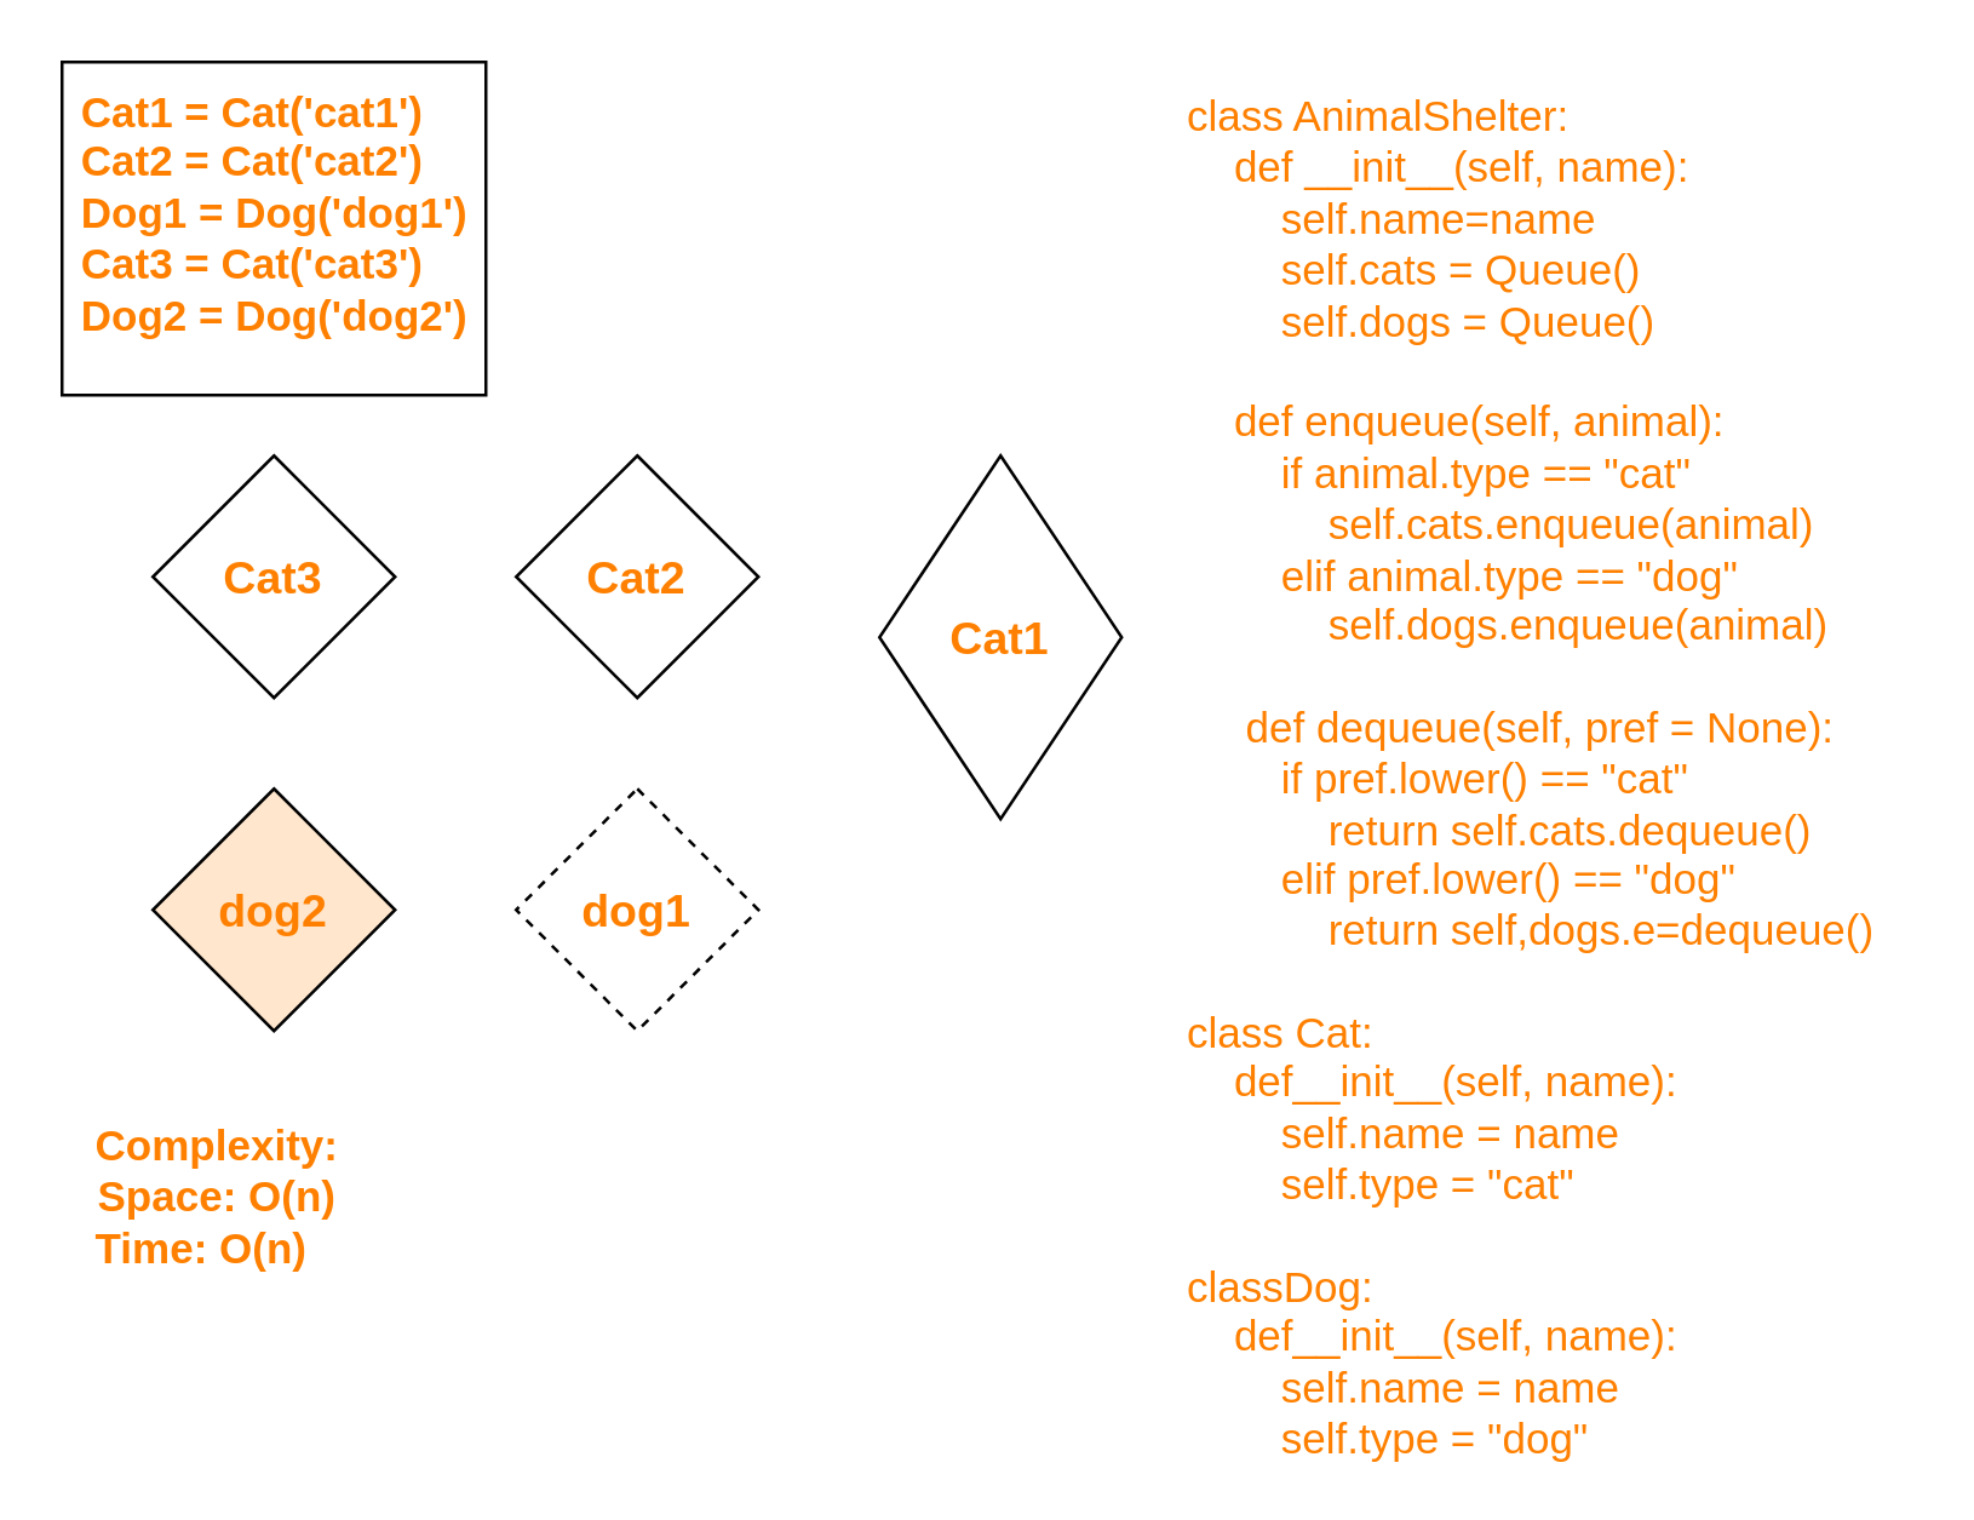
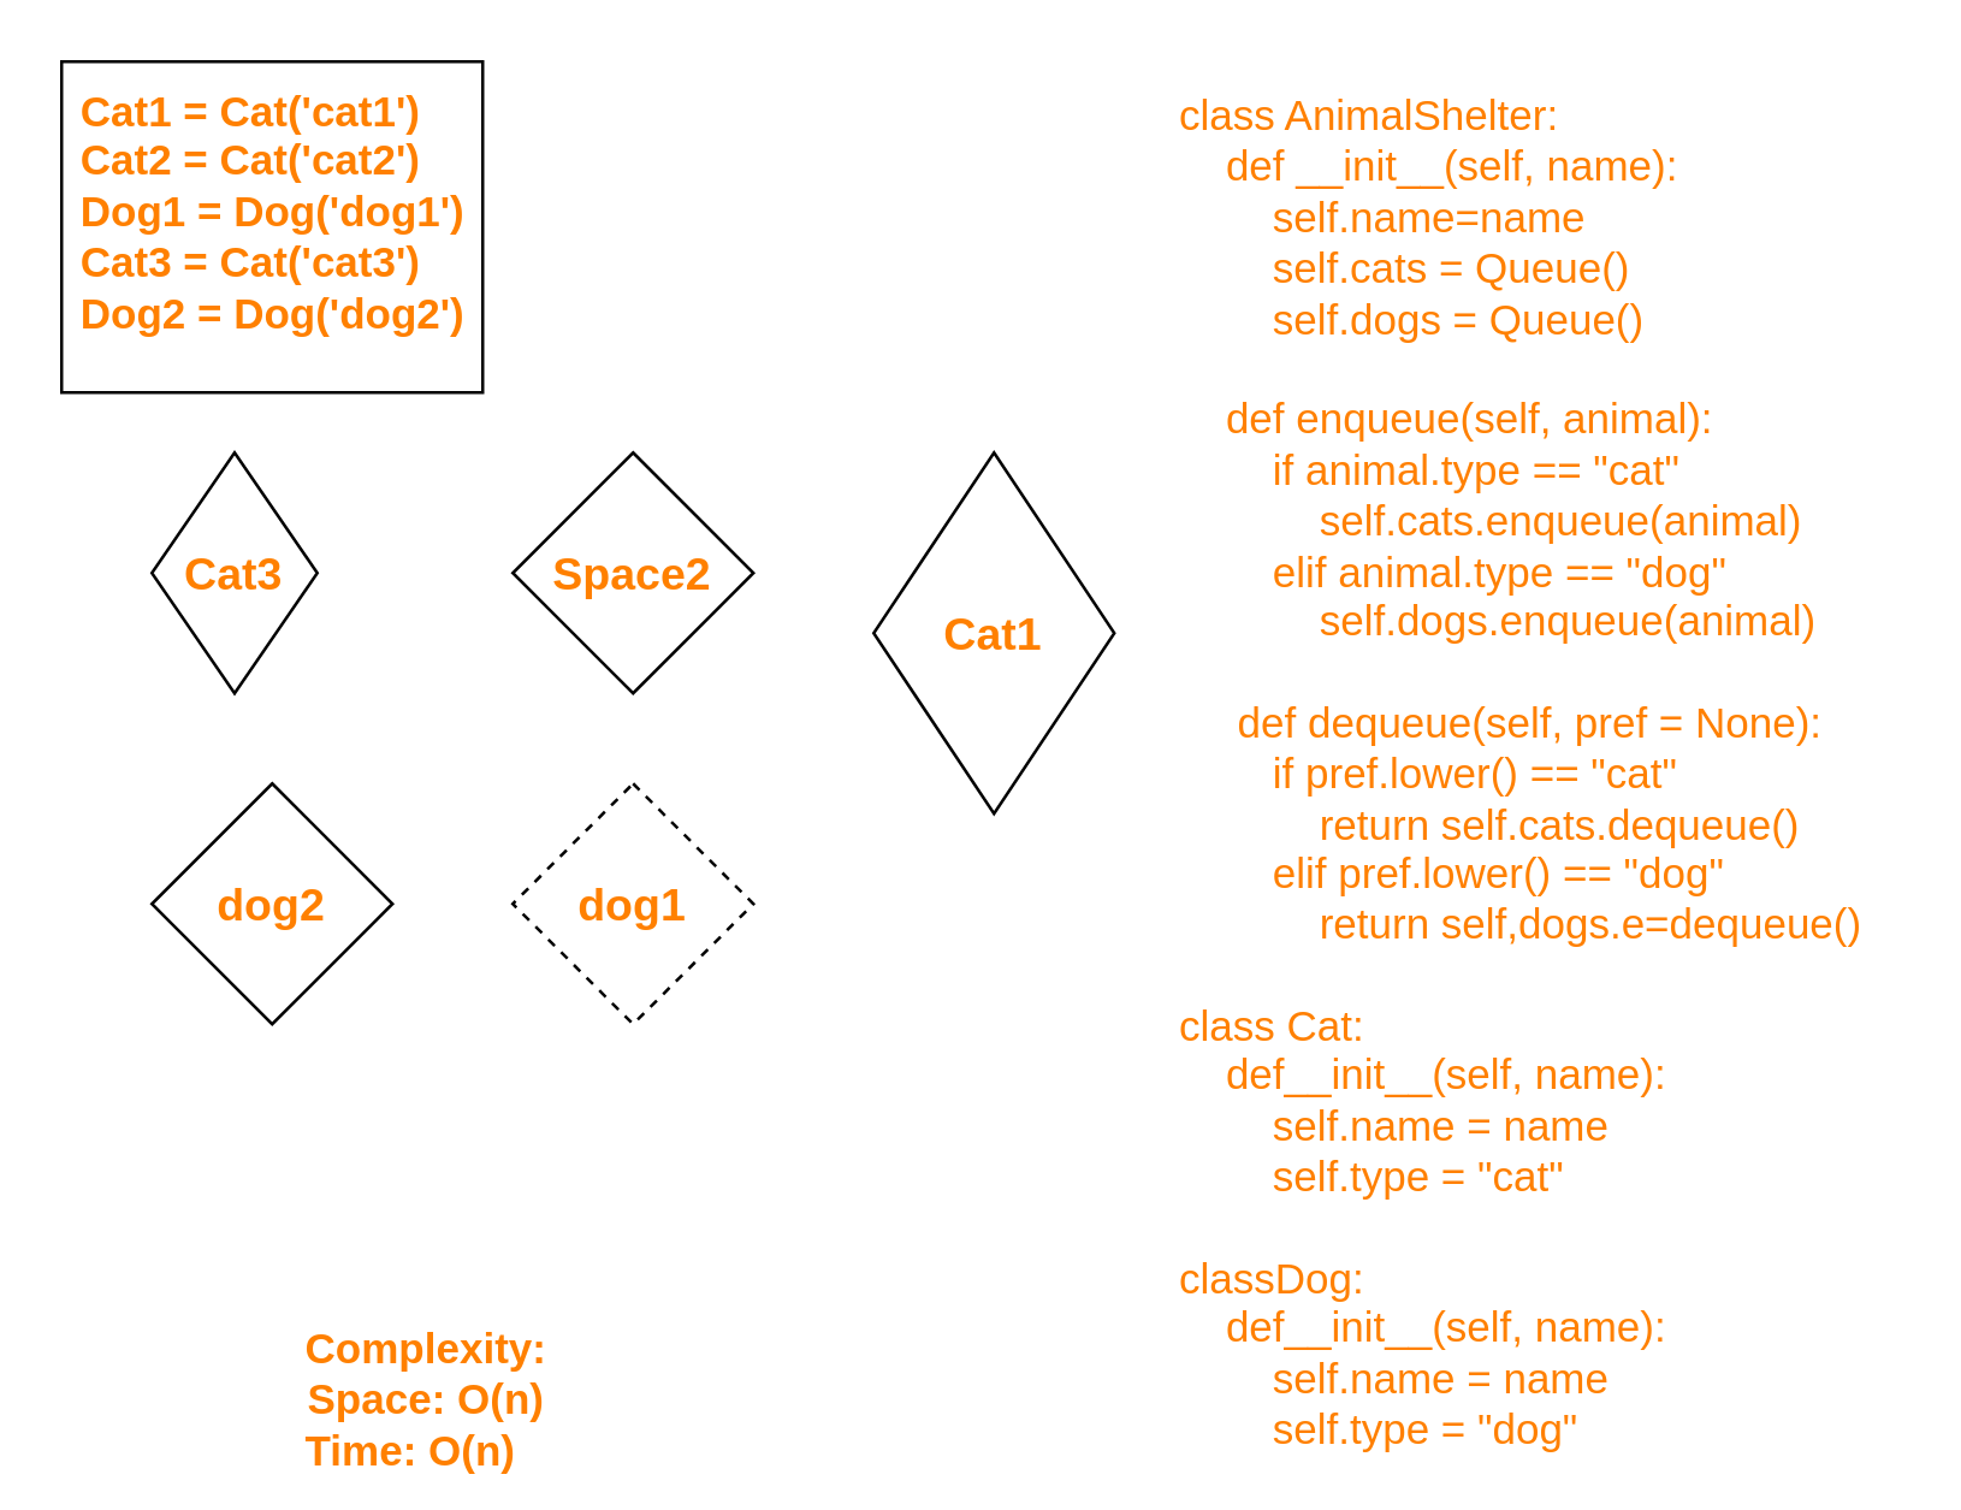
  <mxCell id="0" />
  <mxCell id="1" parent="0" />
  <mxCell id="2" value="" style="whiteSpace=wrap;html=1;" vertex="1" parent="1"><mxGeometry x="20" y="20" width="140" height="110" as="geometry" /></mxCell>
  <mxCell id="3" value="&lt;div style=&quot;text-align: left ; font-size: 14px&quot;&gt;&lt;span style=&quot;color: rgb(255 , 128 , 0)&quot;&gt;&lt;font style=&quot;font-size: 14px&quot;&gt;&lt;b&gt;Cat1 = Cat('cat1')&lt;/b&gt;&lt;/font&gt;&lt;/span&gt;&lt;/div&gt;&lt;font color=&quot;#ff8000&quot; style=&quot;font-size: 14px&quot;&gt;&lt;b&gt;&lt;div style=&quot;text-align: left&quot;&gt;&lt;span&gt;Cat2 = Cat('cat2')&lt;/span&gt;&lt;br&gt;&lt;/div&gt;Dog1 = Dog('dog1')&lt;br&gt;&lt;div style=&quot;text-align: left&quot;&gt;&lt;span&gt;Cat3 = Cat('cat3')&lt;/span&gt;&lt;/div&gt;&lt;div style=&quot;text-align: left&quot;&gt;Dog2 = Dog('dog2')&lt;/div&gt;&lt;/b&gt;&lt;/font&gt;" style="text;html=1;resizable=0;autosize=1;align=center;verticalAlign=middle;points=[];fillColor=none;strokeColor=none;rounded=0;" vertex="1" parent="1"><mxGeometry x="20" y="30" width="140" height="80" as="geometry" /></mxCell>
- <mxCell id="4" value="&lt;font color=&quot;#ff8000&quot; size=&quot;1&quot;&gt;&lt;b style=&quot;font-size: 15px&quot;&gt;Cat3&lt;/b&gt;&lt;/font&gt;" style="rhombus;whiteSpace=wrap;html=1;" vertex="1" parent="1"><mxGeometry x="50" y="150" width="80" height="80" as="geometry" /></mxCell>
- <mxCell id="5" value="&lt;font color=&quot;#ff8000&quot; size=&quot;1&quot;&gt;&lt;b style=&quot;font-size: 15px&quot;&gt;Cat2&lt;/b&gt;&lt;/font&gt;" style="rhombus;whiteSpace=wrap;html=1;" vertex="1" parent="1"><mxGeometry x="170" y="150" width="80" height="80" as="geometry" /></mxCell>
+ <mxCell id="4" value="&lt;font color=&quot;#ff8000&quot; size=&quot;1&quot;&gt;&lt;b style=&quot;font-size: 15px&quot;&gt;Cat3&lt;/b&gt;&lt;/font&gt;" style="rhombus;whiteSpace=wrap;html=1;" vertex="1" parent="1"><mxGeometry x="50" y="150" width="55" height="80" as="geometry" /></mxCell>
+ <mxCell id="5" value="&lt;font color=&quot;#ff8000&quot; size=&quot;1&quot;&gt;&lt;b style=&quot;font-size: 15px&quot;&gt;Space2&lt;/b&gt;&lt;/font&gt;" style="rhombus;whiteSpace=wrap;html=1;" vertex="1" parent="1"><mxGeometry x="170" y="150" width="80" height="80" as="geometry" /></mxCell>
  <mxCell id="6" value="&lt;font color=&quot;#ff8000&quot; size=&quot;1&quot;&gt;&lt;b style=&quot;font-size: 15px&quot;&gt;Cat1&lt;/b&gt;&lt;/font&gt;" style="rhombus;whiteSpace=wrap;html=1;" vertex="1" parent="1"><mxGeometry x="290" y="150" width="80" height="120" as="geometry" /></mxCell>
- <mxCell id="7" value="&lt;font color=&quot;#ff8000&quot;&gt;&lt;span style=&quot;font-size: 15px&quot;&gt;&lt;b&gt;dog2&lt;/b&gt;&lt;/span&gt;&lt;/font&gt;" style="rhombus;whiteSpace=wrap;html=1;fillColor=#ffe6cc;" vertex="1" parent="1"><mxGeometry x="50" y="260" width="80" height="80" as="geometry" /></mxCell>
+ <mxCell id="7" value="&lt;font color=&quot;#ff8000&quot;&gt;&lt;span style=&quot;font-size: 15px&quot;&gt;&lt;b&gt;dog2&lt;/b&gt;&lt;/span&gt;&lt;/font&gt;" style="rhombus;whiteSpace=wrap;html=1;" vertex="1" parent="1"><mxGeometry x="50" y="260" width="80" height="80" as="geometry" /></mxCell>
  <mxCell id="8" value="&lt;font color=&quot;#ff8000&quot; size=&quot;1&quot;&gt;&lt;b style=&quot;font-size: 15px&quot;&gt;dog1&lt;/b&gt;&lt;/font&gt;" style="rhombus;whiteSpace=wrap;html=1;dashed=1;" vertex="1" parent="1"><mxGeometry x="170" y="260" width="80" height="80" as="geometry" /></mxCell>
- <mxCell id="9" value="&lt;div style=&quot;text-align: left&quot;&gt;&lt;b style=&quot;font-size: 14px ; color: rgb(255 , 128 , 0)&quot;&gt;Complexity:&lt;/b&gt;&lt;/div&gt;&lt;div style=&quot;text-align: left&quot;&gt;&lt;/div&gt;&lt;font style=&quot;font-size: 14px&quot; color=&quot;#ff8000&quot;&gt;&lt;b&gt;Space: O(n)&lt;br&gt;&lt;div style=&quot;text-align: left&quot;&gt;&lt;b&gt;Time: O(n)&lt;/b&gt;&lt;/div&gt;&lt;/b&gt;&lt;/font&gt;" style="text;html=1;resizable=0;autosize=1;align=center;verticalAlign=middle;points=[];fillColor=none;strokeColor=none;rounded=0;" vertex="1" parent="1"><mxGeometry x="21" y="370" width="100" height="50" as="geometry" /></mxCell>
+ <mxCell id="9" value="&lt;div style=&quot;text-align: left&quot;&gt;&lt;b style=&quot;font-size: 14px ; color: rgb(255 , 128 , 0)&quot;&gt;Complexity:&lt;/b&gt;&lt;/div&gt;&lt;div style=&quot;text-align: left&quot;&gt;&lt;/div&gt;&lt;font style=&quot;font-size: 14px&quot; color=&quot;#ff8000&quot;&gt;&lt;b&gt;Space: O(n)&lt;br&gt;&lt;div style=&quot;text-align: left&quot;&gt;&lt;b&gt;Time: O(n)&lt;/b&gt;&lt;/div&gt;&lt;/b&gt;&lt;/font&gt;" style="text;html=1;resizable=0;autosize=1;align=center;verticalAlign=middle;points=[];fillColor=none;strokeColor=none;rounded=0;" vertex="1" parent="1"><mxGeometry x="91" y="440" width="100" height="50" as="geometry" /></mxCell>
  <mxCell id="10" value="&lt;font color=&quot;#ff8000&quot; style=&quot;font-size: 14px&quot;&gt;class AnimalShelter:&lt;br&gt;&amp;nbsp; &amp;nbsp; def __init__(self, name):&lt;br&gt;&amp;nbsp; &amp;nbsp; &amp;nbsp; &amp;nbsp; self.name=name&lt;br&gt;&amp;nbsp; &amp;nbsp; &amp;nbsp; &amp;nbsp; self.cats = Queue()&lt;br&gt;&amp;nbsp; &amp;nbsp; &amp;nbsp; &amp;nbsp; self.dogs = Queue()&lt;br&gt;&lt;br&gt;&amp;nbsp; &amp;nbsp; def enqueue(self, animal):&lt;br&gt;&amp;nbsp; &amp;nbsp; &amp;nbsp; &amp;nbsp; if animal.type == &quot;cat&quot;&lt;br&gt;&amp;nbsp; &amp;nbsp; &amp;nbsp; &amp;nbsp; &amp;nbsp; &amp;nbsp; self.cats.enqueue(animal)&lt;br&gt;&amp;nbsp; &amp;nbsp; &amp;nbsp; &amp;nbsp; elif animal.type == &quot;dog&quot;&lt;br&gt;&amp;nbsp; &amp;nbsp; &amp;nbsp; &amp;nbsp; &amp;nbsp; &amp;nbsp; self.dogs.enqueue(animal)&lt;br&gt;&lt;br&gt;&amp;nbsp; &amp;nbsp; &amp;nbsp;def dequeue(self, pref = None):&lt;br&gt;&amp;nbsp; &amp;nbsp; &amp;nbsp; &amp;nbsp; if pref.lower() == &quot;cat&quot;&lt;br&gt;&amp;nbsp; &amp;nbsp; &amp;nbsp; &amp;nbsp; &amp;nbsp; &amp;nbsp; return self.cats.dequeue()&lt;br&gt;&amp;nbsp; &amp;nbsp; &amp;nbsp; &amp;nbsp; elif pref.lower() == &quot;dog&quot;&lt;br&gt;&amp;nbsp; &amp;nbsp; &amp;nbsp; &amp;nbsp; &amp;nbsp; &amp;nbsp; return self,dogs.e=dequeue()&lt;br&gt;&lt;br&gt;class Cat:&lt;br&gt;&amp;nbsp; &amp;nbsp; def__init__(self, name):&lt;br&gt;&amp;nbsp; &amp;nbsp; &amp;nbsp; &amp;nbsp; self.name = name&lt;br&gt;&amp;nbsp; &amp;nbsp; &amp;nbsp; &amp;nbsp; self.type = &quot;cat&quot;&lt;br&gt;&lt;br&gt;classDog:&lt;br&gt;&amp;nbsp; &amp;nbsp; def__init__(self, name):&lt;br&gt;&amp;nbsp; &amp;nbsp; &amp;nbsp; &amp;nbsp; self.name = name&lt;br&gt;&amp;nbsp; &amp;nbsp; &amp;nbsp; &amp;nbsp; self.type = &quot;dog&quot;&lt;br&gt;&amp;nbsp; &amp;nbsp; &amp;nbsp; &amp;nbsp; &amp;nbsp;&amp;nbsp;&lt;br&gt;&lt;/font&gt;" style="text;html=1;align=left;verticalAlign=middle;resizable=0;points=[];autosize=1;" vertex="1" parent="1"><mxGeometry x="390" y="50" width="240" height="430" as="geometry" /></mxCell>
